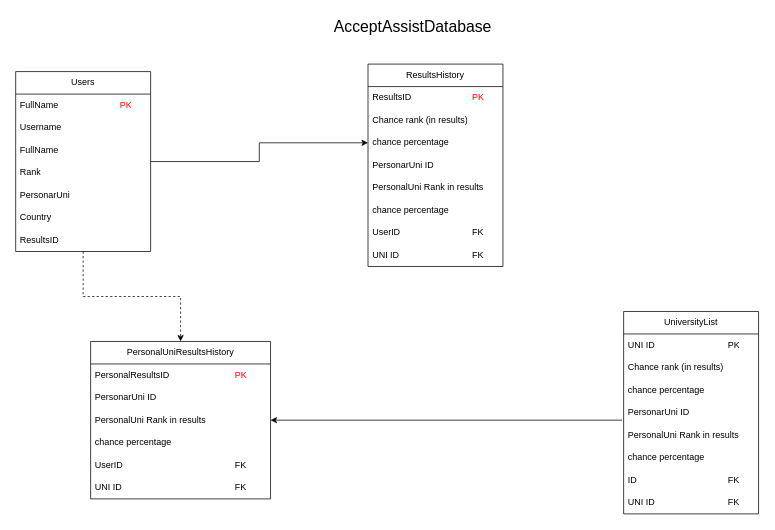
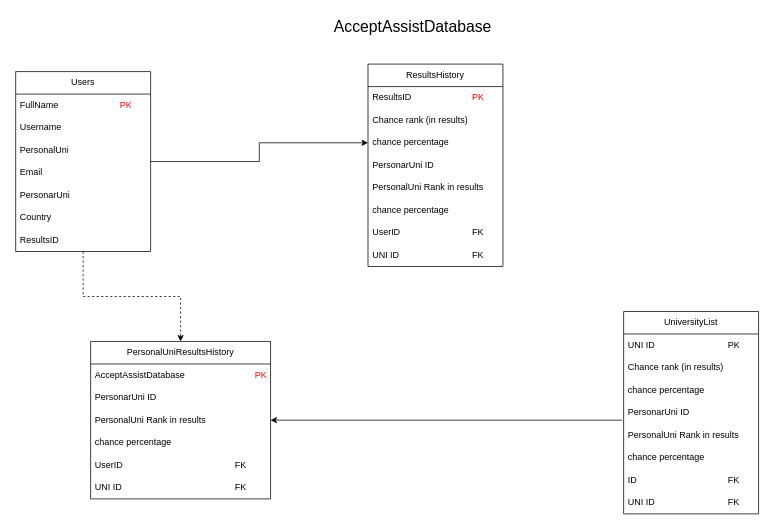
  <mxCell id="0" />
  <mxCell id="1" parent="0" />
  <mxCell id="2" style="edgeStyle=orthogonalEdgeStyle;rounded=0;orthogonalLoop=1;jettySize=auto;html=1;entryX=0;entryY=0.5;entryDx=0;entryDy=0;fontColor=#ff0000;" edge="1" parent="1" source="4" target="15"><mxGeometry relative="1" as="geometry" /></mxCell>
  <mxCell id="3" style="edgeStyle=orthogonalEdgeStyle;rounded=0;orthogonalLoop=1;jettySize=auto;html=1;fontSize=21;fontColor=#000000;dashed=1;" edge="1" parent="1" source="4" target="22"><mxGeometry relative="1" as="geometry" /></mxCell>
  <mxCell id="4" value="Users" style="swimlane;fontStyle=0;childLayout=stackLayout;horizontal=1;startSize=30;horizontalStack=0;resizeParent=1;resizeParentMax=0;resizeLast=0;collapsible=1;marginBottom=0;whiteSpace=wrap;html=1;" vertex="1" parent="1"><mxGeometry x="20" y="95" width="180" height="240" as="geometry" /></mxCell>
  <mxCell id="5" value="FullName&lt;span style=&quot;white-space: pre;&quot;&gt;&#09;&lt;/span&gt;&lt;span style=&quot;white-space: pre;&quot;&gt;&#09;&lt;/span&gt;&lt;span style=&quot;white-space: pre;&quot;&gt;&#09;&lt;span style=&quot;white-space: pre;&quot;&gt;&#09;&lt;/span&gt;&lt;/span&gt;&lt;font color=&quot;#ff0000&quot;&gt;PK&lt;/font&gt;" style="text;strokeColor=none;fillColor=none;align=left;verticalAlign=middle;spacingLeft=4;spacingRight=4;overflow=hidden;points=[[0,0.5],[1,0.5]];portConstraint=eastwest;rotatable=0;whiteSpace=wrap;html=1;" vertex="1" parent="4"><mxGeometry y="30" width="180" height="30" as="geometry" /></mxCell>
  <mxCell id="6" value="Username" style="text;strokeColor=none;fillColor=none;align=left;verticalAlign=middle;spacingLeft=4;spacingRight=4;overflow=hidden;points=[[0,0.5],[1,0.5]];portConstraint=eastwest;rotatable=0;whiteSpace=wrap;html=1;" vertex="1" parent="4"><mxGeometry y="60" width="180" height="30" as="geometry" /></mxCell>
- <mxCell id="7" value="FullName" style="text;strokeColor=none;fillColor=none;align=left;verticalAlign=middle;spacingLeft=4;spacingRight=4;overflow=hidden;points=[[0,0.5],[1,0.5]];portConstraint=eastwest;rotatable=0;whiteSpace=wrap;html=1;" vertex="1" parent="4"><mxGeometry y="90" width="180" height="30" as="geometry" /></mxCell>
- <mxCell id="8" value="Rank" style="text;strokeColor=none;fillColor=none;align=left;verticalAlign=middle;spacingLeft=4;spacingRight=4;overflow=hidden;points=[[0,0.5],[1,0.5]];portConstraint=eastwest;rotatable=0;whiteSpace=wrap;html=1;" vertex="1" parent="4"><mxGeometry y="120" width="180" height="30" as="geometry" /></mxCell>
+ <mxCell id="7" value="PersonalUni" style="text;strokeColor=none;fillColor=none;align=left;verticalAlign=middle;spacingLeft=4;spacingRight=4;overflow=hidden;points=[[0,0.5],[1,0.5]];portConstraint=eastwest;rotatable=0;whiteSpace=wrap;html=1;" vertex="1" parent="4"><mxGeometry y="90" width="180" height="30" as="geometry" /></mxCell>
+ <mxCell id="8" value="Email" style="text;strokeColor=none;fillColor=none;align=left;verticalAlign=middle;spacingLeft=4;spacingRight=4;overflow=hidden;points=[[0,0.5],[1,0.5]];portConstraint=eastwest;rotatable=0;whiteSpace=wrap;html=1;" vertex="1" parent="4"><mxGeometry y="120" width="180" height="30" as="geometry" /></mxCell>
  <mxCell id="9" value="PersonarUni" style="text;strokeColor=none;fillColor=none;align=left;verticalAlign=middle;spacingLeft=4;spacingRight=4;overflow=hidden;points=[[0,0.5],[1,0.5]];portConstraint=eastwest;rotatable=0;whiteSpace=wrap;html=1;" vertex="1" parent="4"><mxGeometry y="150" width="180" height="30" as="geometry" /></mxCell>
  <mxCell id="10" value="Country" style="text;strokeColor=none;fillColor=none;align=left;verticalAlign=middle;spacingLeft=4;spacingRight=4;overflow=hidden;points=[[0,0.5],[1,0.5]];portConstraint=eastwest;rotatable=0;whiteSpace=wrap;html=1;" vertex="1" parent="4"><mxGeometry y="180" width="180" height="30" as="geometry" /></mxCell>
  <mxCell id="11" value="ResultsID" style="text;strokeColor=none;fillColor=none;align=left;verticalAlign=middle;spacingLeft=4;spacingRight=4;overflow=hidden;points=[[0,0.5],[1,0.5]];portConstraint=eastwest;rotatable=0;whiteSpace=wrap;html=1;" vertex="1" parent="4"><mxGeometry y="210" width="180" height="30" as="geometry" /></mxCell>
  <mxCell id="12" value="ResultsHistory" style="swimlane;fontStyle=0;childLayout=stackLayout;horizontal=1;startSize=30;horizontalStack=0;resizeParent=1;resizeParentMax=0;resizeLast=0;collapsible=1;marginBottom=0;whiteSpace=wrap;html=1;" vertex="1" parent="1"><mxGeometry x="490" y="85" width="180" height="270" as="geometry" /></mxCell>
  <mxCell id="13" value="ResultsID&amp;nbsp; &amp;nbsp; &amp;nbsp;&amp;nbsp;&lt;span style=&quot;white-space: pre;&quot;&gt;&#09;&lt;/span&gt;&lt;span style=&quot;white-space: pre;&quot;&gt;&#09;&lt;span style=&quot;white-space: pre;&quot;&gt;&#09;&lt;/span&gt;&lt;/span&gt;&lt;font color=&quot;#ff0000&quot;&gt;PK&lt;/font&gt;" style="text;strokeColor=none;fillColor=none;align=left;verticalAlign=middle;spacingLeft=4;spacingRight=4;overflow=hidden;points=[[0,0.5],[1,0.5]];portConstraint=eastwest;rotatable=0;whiteSpace=wrap;html=1;" vertex="1" parent="12"><mxGeometry y="30" width="180" height="30" as="geometry" /></mxCell>
  <mxCell id="14" value="Chance rank (in results)" style="text;strokeColor=none;fillColor=none;align=left;verticalAlign=middle;spacingLeft=4;spacingRight=4;overflow=hidden;points=[[0,0.5],[1,0.5]];portConstraint=eastwest;rotatable=0;whiteSpace=wrap;html=1;" vertex="1" parent="12"><mxGeometry y="60" width="180" height="30" as="geometry" /></mxCell>
  <mxCell id="15" value="chance percentage" style="text;strokeColor=none;fillColor=none;align=left;verticalAlign=middle;spacingLeft=4;spacingRight=4;overflow=hidden;points=[[0,0.5],[1,0.5]];portConstraint=eastwest;rotatable=0;whiteSpace=wrap;html=1;" vertex="1" parent="12"><mxGeometry y="90" width="180" height="30" as="geometry" /></mxCell>
  <mxCell id="16" value="PersonarUni ID" style="text;strokeColor=none;fillColor=none;align=left;verticalAlign=middle;spacingLeft=4;spacingRight=4;overflow=hidden;points=[[0,0.5],[1,0.5]];portConstraint=eastwest;rotatable=0;whiteSpace=wrap;html=1;" vertex="1" parent="12"><mxGeometry y="120" width="180" height="30" as="geometry" /></mxCell>
  <mxCell id="17" value="PersonalUni Rank in results" style="text;strokeColor=none;fillColor=none;align=left;verticalAlign=middle;spacingLeft=4;spacingRight=4;overflow=hidden;points=[[0,0.5],[1,0.5]];portConstraint=eastwest;rotatable=0;whiteSpace=wrap;html=1;" vertex="1" parent="12"><mxGeometry y="150" width="180" height="30" as="geometry" /></mxCell>
  <mxCell id="18" value="chance percentage" style="text;strokeColor=none;fillColor=none;align=left;verticalAlign=middle;spacingLeft=4;spacingRight=4;overflow=hidden;points=[[0,0.5],[1,0.5]];portConstraint=eastwest;rotatable=0;whiteSpace=wrap;html=1;" vertex="1" parent="12"><mxGeometry y="180" width="180" height="30" as="geometry" /></mxCell>
  <mxCell id="19" value="UserID&lt;span style=&quot;white-space: pre;&quot;&gt;&#09;&lt;/span&gt;&lt;span style=&quot;white-space: pre;&quot;&gt;&#09;&lt;/span&gt;&lt;span style=&quot;white-space: pre;&quot;&gt;&#09;&lt;/span&gt;&lt;span style=&quot;white-space: pre;&quot;&gt;&#09;&lt;/span&gt;FK" style="text;strokeColor=none;fillColor=none;align=left;verticalAlign=middle;spacingLeft=4;spacingRight=4;overflow=hidden;points=[[0,0.5],[1,0.5]];portConstraint=eastwest;rotatable=0;whiteSpace=wrap;html=1;" vertex="1" parent="12"><mxGeometry y="210" width="180" height="30" as="geometry" /></mxCell>
  <mxCell id="20" value="UNI ID&lt;span style=&quot;&quot;&gt;&#09;&lt;span style=&quot;white-space: pre;&quot;&gt;&#09;&lt;/span&gt;&lt;span style=&quot;white-space: pre;&quot;&gt;&#09;&lt;/span&gt;&lt;span style=&quot;white-space: pre;&quot;&gt;&#09;&lt;/span&gt;&lt;span style=&quot;white-space: pre;&quot;&gt;&#09;&lt;/span&gt;&lt;/span&gt;FK" style="text;strokeColor=none;fillColor=none;align=left;verticalAlign=middle;spacingLeft=4;spacingRight=4;overflow=hidden;points=[[0,0.5],[1,0.5]];portConstraint=eastwest;rotatable=0;whiteSpace=wrap;html=1;" vertex="1" parent="12"><mxGeometry y="240" width="180" height="30" as="geometry" /></mxCell>
  <mxCell id="21" value="&lt;font color=&quot;#000000&quot;&gt;&lt;font style=&quot;font-size: 21px;&quot;&gt;AcceptAssistDatabase&lt;/font&gt;&lt;br&gt;&lt;/font&gt;" style="text;html=1;strokeColor=none;fillColor=none;align=center;verticalAlign=middle;whiteSpace=wrap;rounded=0;fontColor=#ff0000;" vertex="1" parent="1"><mxGeometry x="435" y="20" width="230" height="30" as="geometry" /></mxCell>
  <mxCell id="22" value="PersonalUniResultsHistory" style="swimlane;fontStyle=0;childLayout=stackLayout;horizontal=1;startSize=30;horizontalStack=0;resizeParent=1;resizeParentMax=0;resizeLast=0;collapsible=1;marginBottom=0;whiteSpace=wrap;html=1;" vertex="1" parent="1"><mxGeometry x="120" y="455" width="240" height="210" as="geometry" /></mxCell>
- <mxCell id="23" value="PersonalResultsID&amp;nbsp; &amp;nbsp; &amp;nbsp;&amp;nbsp;&lt;span style=&quot;white-space: pre;&quot;&gt;&#09;&lt;/span&gt;&lt;span style=&quot;white-space: pre;&quot;&gt;&#09;&lt;span style=&quot;white-space: pre;&quot;&gt;&#09;&lt;/span&gt;&lt;/span&gt;&lt;font color=&quot;#ff0000&quot;&gt;PK&lt;/font&gt;" style="text;strokeColor=none;fillColor=none;align=left;verticalAlign=middle;spacingLeft=4;spacingRight=4;overflow=hidden;points=[[0,0.5],[1,0.5]];portConstraint=eastwest;rotatable=0;whiteSpace=wrap;html=1;" vertex="1" parent="22"><mxGeometry y="30" width="240" height="30" as="geometry" /></mxCell>
+ <mxCell id="23" value="AcceptAssistDatabase&amp;nbsp; &amp;nbsp; &amp;nbsp;&amp;nbsp;&lt;span style=&quot;white-space: pre;&quot;&gt;&#09;&lt;/span&gt;&lt;span style=&quot;white-space: pre;&quot;&gt;&#09;&lt;span style=&quot;white-space: pre;&quot;&gt;&#09;&lt;/span&gt;&lt;/span&gt;&lt;font color=&quot;#ff0000&quot;&gt;PK&lt;/font&gt;" style="text;strokeColor=none;fillColor=none;align=left;verticalAlign=middle;spacingLeft=4;spacingRight=4;overflow=hidden;points=[[0,0.5],[1,0.5]];portConstraint=eastwest;rotatable=0;whiteSpace=wrap;html=1;" vertex="1" parent="22"><mxGeometry y="30" width="240" height="30" as="geometry" /></mxCell>
  <mxCell id="24" value="PersonarUni ID" style="text;strokeColor=none;fillColor=none;align=left;verticalAlign=middle;spacingLeft=4;spacingRight=4;overflow=hidden;points=[[0,0.5],[1,0.5]];portConstraint=eastwest;rotatable=0;whiteSpace=wrap;html=1;" vertex="1" parent="22"><mxGeometry y="60" width="240" height="30" as="geometry" /></mxCell>
  <mxCell id="25" value="PersonalUni Rank in results" style="text;strokeColor=none;fillColor=none;align=left;verticalAlign=middle;spacingLeft=4;spacingRight=4;overflow=hidden;points=[[0,0.5],[1,0.5]];portConstraint=eastwest;rotatable=0;whiteSpace=wrap;html=1;" vertex="1" parent="22"><mxGeometry y="90" width="240" height="30" as="geometry" /></mxCell>
  <mxCell id="26" value="chance percentage" style="text;strokeColor=none;fillColor=none;align=left;verticalAlign=middle;spacingLeft=4;spacingRight=4;overflow=hidden;points=[[0,0.5],[1,0.5]];portConstraint=eastwest;rotatable=0;whiteSpace=wrap;html=1;" vertex="1" parent="22"><mxGeometry y="120" width="240" height="30" as="geometry" /></mxCell>
  <mxCell id="27" value="UserID&lt;span style=&quot;white-space: pre;&quot;&gt;&#09;&lt;/span&gt;&lt;span style=&quot;white-space: pre;&quot;&gt;&#09;&lt;/span&gt;&lt;span style=&quot;white-space: pre;&quot;&gt;&#09;&lt;/span&gt;&lt;span style=&quot;white-space: pre;&quot;&gt;&#09;&lt;span style=&quot;white-space: pre;&quot;&gt;&#09;&lt;/span&gt;&lt;span style=&quot;white-space: pre;&quot;&gt;&#09;&lt;/span&gt;&lt;/span&gt;FK" style="text;strokeColor=none;fillColor=none;align=left;verticalAlign=middle;spacingLeft=4;spacingRight=4;overflow=hidden;points=[[0,0.5],[1,0.5]];portConstraint=eastwest;rotatable=0;whiteSpace=wrap;html=1;" vertex="1" parent="22"><mxGeometry y="150" width="240" height="30" as="geometry" /></mxCell>
  <mxCell id="28" value="UNI ID&lt;span style=&quot;&quot;&gt;&#09;&lt;span style=&quot;white-space: pre;&quot;&gt;&#09;&lt;/span&gt;&lt;span style=&quot;white-space: pre;&quot;&gt;&#09;&lt;/span&gt;&lt;span style=&quot;white-space: pre;&quot;&gt;&#09;&lt;/span&gt;&lt;span style=&quot;white-space: pre;&quot;&gt;&#09;&lt;/span&gt;&lt;/span&gt;&lt;span style=&quot;&quot;&gt;&#09;&lt;span style=&quot;white-space: pre;&quot;&gt;&#09;&lt;/span&gt;&lt;span style=&quot;white-space: pre;&quot;&gt;&#09;&lt;/span&gt;&lt;/span&gt;FK" style="text;strokeColor=none;fillColor=none;align=left;verticalAlign=middle;spacingLeft=4;spacingRight=4;overflow=hidden;points=[[0,0.5],[1,0.5]];portConstraint=eastwest;rotatable=0;whiteSpace=wrap;html=1;" vertex="1" parent="22"><mxGeometry y="180" width="240" height="30" as="geometry" /></mxCell>
  <mxCell id="29" value="UniversityList" style="swimlane;fontStyle=0;childLayout=stackLayout;horizontal=1;startSize=30;horizontalStack=0;resizeParent=1;resizeParentMax=0;resizeLast=0;collapsible=1;marginBottom=0;whiteSpace=wrap;html=1;" vertex="1" parent="1"><mxGeometry x="831" y="415" width="180" height="270" as="geometry" /></mxCell>
  <mxCell id="30" value="UNI ID&lt;span style=&quot;white-space: pre;&quot;&gt;&#09;&lt;/span&gt;&lt;span style=&quot;white-space: pre;&quot;&gt;&#09;&lt;/span&gt;&lt;span style=&quot;white-space: pre;&quot;&gt;&#09;&lt;/span&gt;&lt;span style=&quot;white-space: pre;&quot;&gt;&#09;&lt;/span&gt;PK" style="text;strokeColor=none;fillColor=none;align=left;verticalAlign=middle;spacingLeft=4;spacingRight=4;overflow=hidden;points=[[0,0.5],[1,0.5]];portConstraint=eastwest;rotatable=0;whiteSpace=wrap;html=1;" vertex="1" parent="29"><mxGeometry y="30" width="180" height="30" as="geometry" /></mxCell>
  <mxCell id="31" value="Chance rank (in results)" style="text;strokeColor=none;fillColor=none;align=left;verticalAlign=middle;spacingLeft=4;spacingRight=4;overflow=hidden;points=[[0,0.5],[1,0.5]];portConstraint=eastwest;rotatable=0;whiteSpace=wrap;html=1;" vertex="1" parent="29"><mxGeometry y="60" width="180" height="30" as="geometry" /></mxCell>
  <mxCell id="32" value="chance percentage" style="text;strokeColor=none;fillColor=none;align=left;verticalAlign=middle;spacingLeft=4;spacingRight=4;overflow=hidden;points=[[0,0.5],[1,0.5]];portConstraint=eastwest;rotatable=0;whiteSpace=wrap;html=1;" vertex="1" parent="29"><mxGeometry y="90" width="180" height="30" as="geometry" /></mxCell>
  <mxCell id="33" value="PersonarUni ID" style="text;strokeColor=none;fillColor=none;align=left;verticalAlign=middle;spacingLeft=4;spacingRight=4;overflow=hidden;points=[[0,0.5],[1,0.5]];portConstraint=eastwest;rotatable=0;whiteSpace=wrap;html=1;" vertex="1" parent="29"><mxGeometry y="120" width="180" height="30" as="geometry" /></mxCell>
  <mxCell id="34" value="PersonalUni Rank in results" style="text;strokeColor=none;fillColor=none;align=left;verticalAlign=middle;spacingLeft=4;spacingRight=4;overflow=hidden;points=[[0,0.5],[1,0.5]];portConstraint=eastwest;rotatable=0;whiteSpace=wrap;html=1;" vertex="1" parent="29"><mxGeometry y="150" width="180" height="30" as="geometry" /></mxCell>
  <mxCell id="35" value="chance percentage" style="text;strokeColor=none;fillColor=none;align=left;verticalAlign=middle;spacingLeft=4;spacingRight=4;overflow=hidden;points=[[0,0.5],[1,0.5]];portConstraint=eastwest;rotatable=0;whiteSpace=wrap;html=1;" vertex="1" parent="29"><mxGeometry y="180" width="180" height="30" as="geometry" /></mxCell>
  <mxCell id="36" value="ID&lt;span style=&quot;white-space: pre;&quot;&gt;&#09;&lt;/span&gt;&lt;span style=&quot;white-space: pre;&quot;&gt;&#09;&lt;/span&gt;&lt;span style=&quot;white-space: pre;&quot;&gt;&#09;&lt;/span&gt;&lt;span style=&quot;white-space: pre;&quot;&gt;&#09;&lt;/span&gt;&lt;span style=&quot;white-space: pre;&quot;&gt;&#09;&lt;/span&gt;FK" style="text;strokeColor=none;fillColor=none;align=left;verticalAlign=middle;spacingLeft=4;spacingRight=4;overflow=hidden;points=[[0,0.5],[1,0.5]];portConstraint=eastwest;rotatable=0;whiteSpace=wrap;html=1;" vertex="1" parent="29"><mxGeometry y="210" width="180" height="30" as="geometry" /></mxCell>
  <mxCell id="37" value="UNI ID&lt;span style=&quot;&quot;&gt;&#09;&lt;span style=&quot;white-space: pre;&quot;&gt;&#09;&lt;/span&gt;&lt;span style=&quot;white-space: pre;&quot;&gt;&#09;&lt;/span&gt;&lt;span style=&quot;white-space: pre;&quot;&gt;&#09;&lt;/span&gt;&lt;span style=&quot;white-space: pre;&quot;&gt;&#09;&lt;/span&gt;&lt;/span&gt;FK" style="text;strokeColor=none;fillColor=none;align=left;verticalAlign=middle;spacingLeft=4;spacingRight=4;overflow=hidden;points=[[0,0.5],[1,0.5]];portConstraint=eastwest;rotatable=0;whiteSpace=wrap;html=1;" vertex="1" parent="29"><mxGeometry y="240" width="180" height="30" as="geometry" /></mxCell>
  <mxCell id="38" style="edgeStyle=orthogonalEdgeStyle;rounded=0;orthogonalLoop=1;jettySize=auto;html=1;entryX=-0.011;entryY=0.833;entryDx=0;entryDy=0;entryPerimeter=0;fontSize=21;fontColor=#000000;startArrow=classic;startFill=1;endArrow=none;endFill=0;" edge="1" parent="1" source="25" target="33"><mxGeometry relative="1" as="geometry" /></mxCell>
